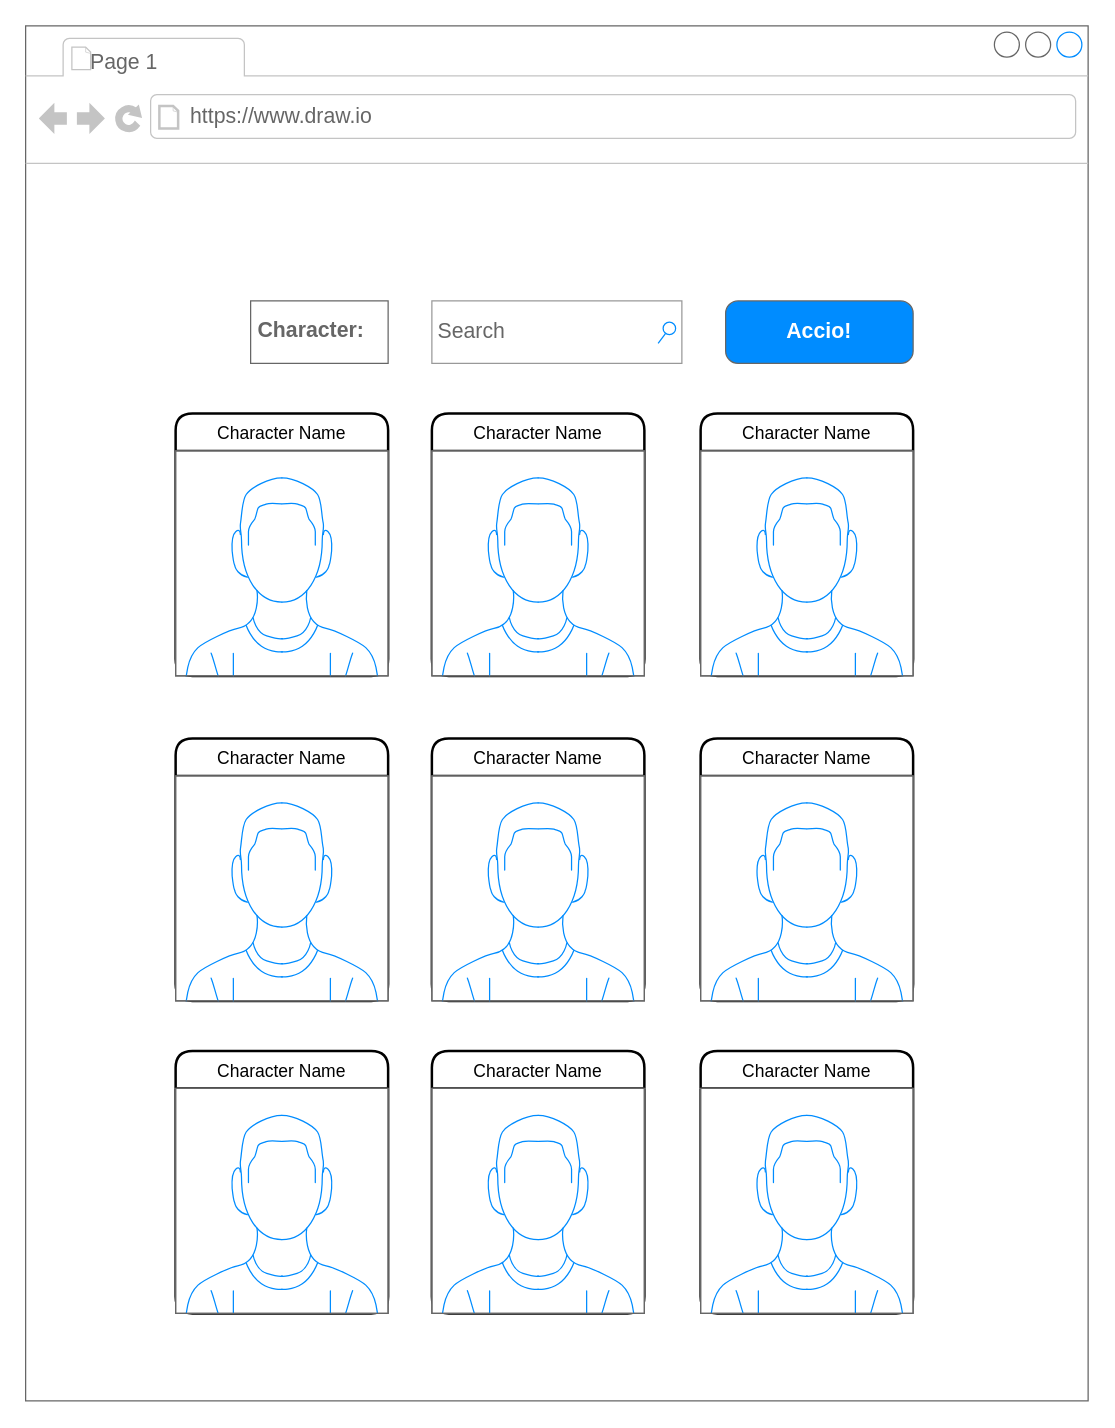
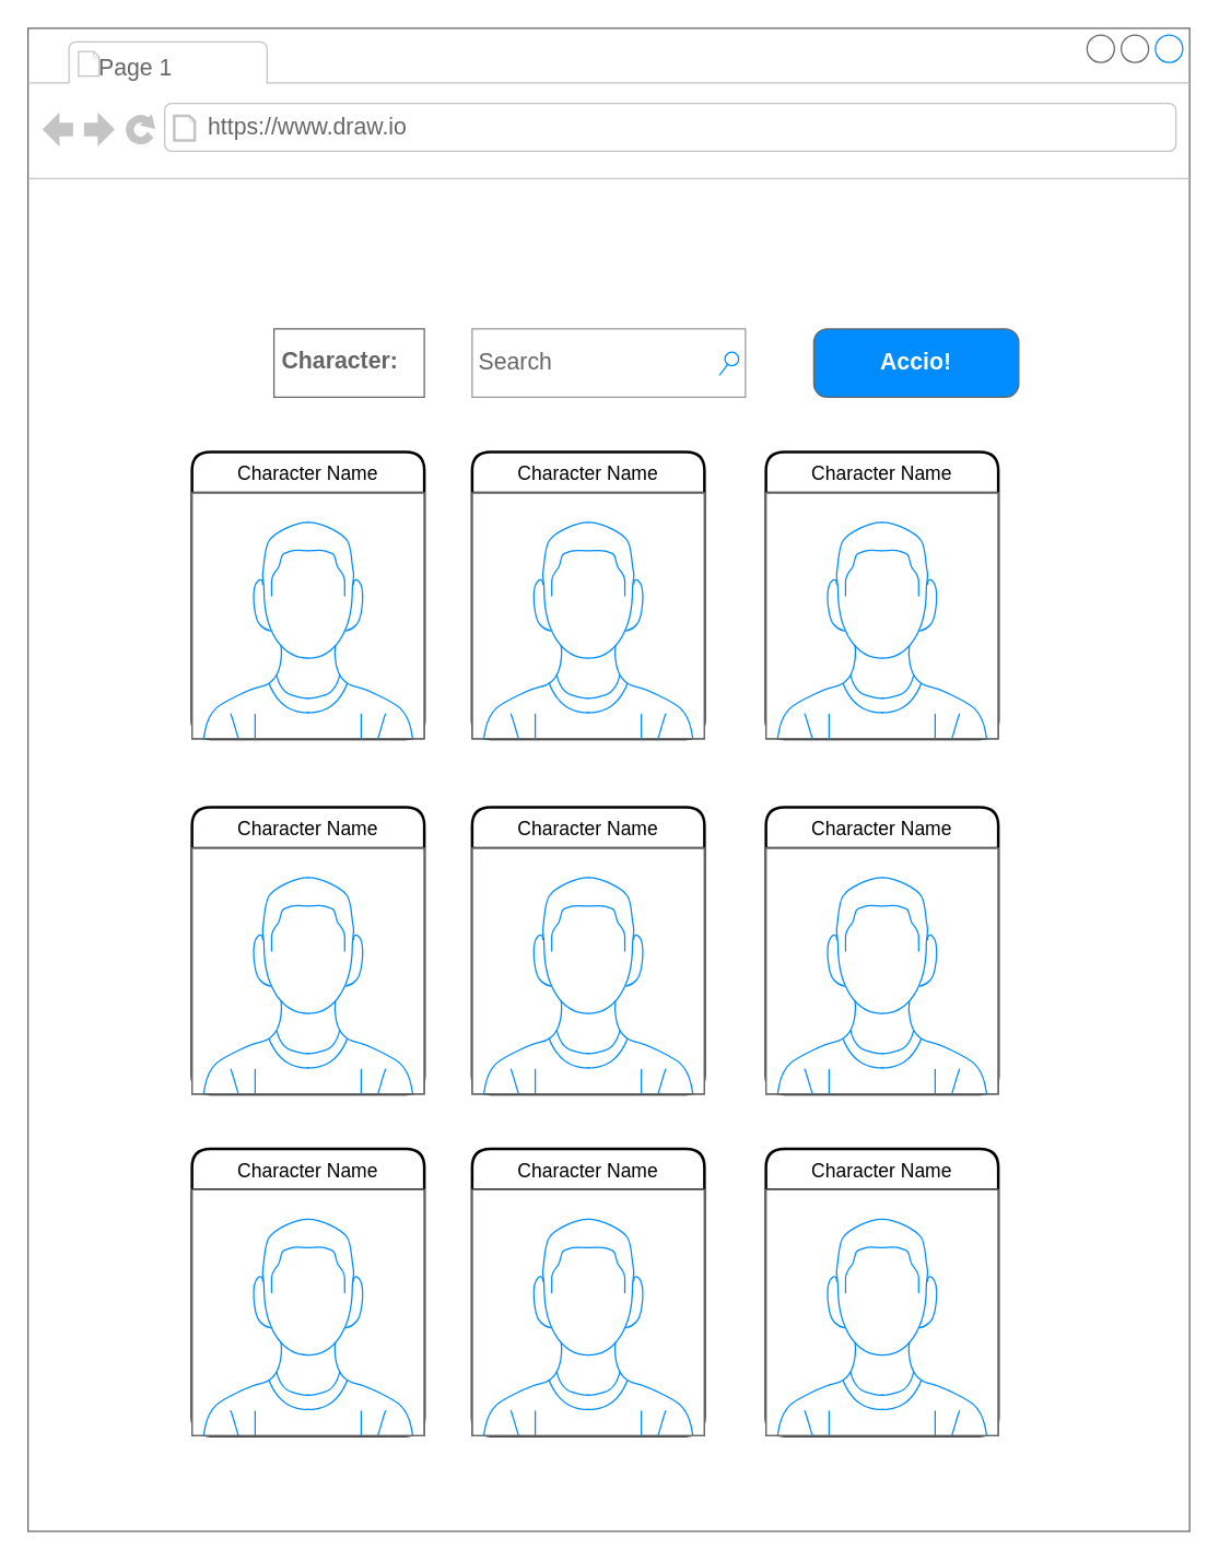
  <mxCell id="0" />
  <mxCell id="1" parent="0" />
  <mxCell id="2" value="" style="strokeWidth=1;shadow=0;dashed=0;align=center;html=1;shape=mxgraph.mockup.containers.browserWindow;rSize=0;strokeColor=#666666;strokeColor2=#008cff;strokeColor3=#c4c4c4;mainText=,;recursiveResize=0;" vertex="1" parent="1"><mxGeometry y="20" width="850" height="1100" as="geometry" x="20" /></mxCell>
  <mxCell id="3" value="Page 1" style="strokeWidth=1;shadow=0;dashed=0;align=center;html=1;shape=mxgraph.mockup.containers.anchor;fontSize=17;fontColor=#666666;align=left;" vertex="1" parent="2"><mxGeometry x="50" y="17" width="110" height="26" as="geometry" /></mxCell>
  <mxCell id="4" value="https://www.draw.io" style="strokeWidth=1;shadow=0;dashed=0;align=center;html=1;shape=mxgraph.mockup.containers.anchor;rSize=0;fontSize=17;fontColor=#666666;align=left;" vertex="1" parent="2"><mxGeometry x="130" y="60" width="250" height="26" as="geometry" /></mxCell>
  <mxCell id="5" value="Character:" style="strokeWidth=1;shadow=0;dashed=0;align=center;html=1;shape=mxgraph.mockup.text.textBox;fontColor=#666666;align=left;fontSize=17;spacingLeft=4;spacingTop=-3;strokeColor=#666666;mainText=;fontStyle=1" vertex="1" parent="2"><mxGeometry x="180" y="220" width="110" height="50" as="geometry" /></mxCell>
  <mxCell id="6" value="Search" style="strokeWidth=1;shadow=0;dashed=0;align=center;html=1;shape=mxgraph.mockup.forms.searchBox;strokeColor=#999999;mainText=;strokeColor2=#008cff;fontColor=#666666;fontSize=17;align=left;spacingLeft=3;" vertex="1" parent="2"><mxGeometry x="325" y="220" width="200" height="50" as="geometry" /></mxCell>
- <mxCell id="7" value="Accio!" style="strokeWidth=1;shadow=0;dashed=0;align=center;html=1;shape=mxgraph.mockup.buttons.button;strokeColor=#666666;fontColor=#ffffff;mainText=;buttonStyle=round;fontSize=17;fontStyle=1;fillColor=#008cff;whiteSpace=wrap;" vertex="1" parent="2"><mxGeometry x="560" y="220" width="150" height="50" as="geometry" /></mxCell>
+ <mxCell id="7" value="Accio!" style="strokeWidth=1;shadow=0;dashed=0;align=center;html=1;shape=mxgraph.mockup.buttons.button;strokeColor=#666666;fontColor=#ffffff;mainText=;buttonStyle=round;fontSize=17;fontStyle=1;fillColor=#008cff;whiteSpace=wrap;" vertex="1" parent="2"><mxGeometry x="575" y="220" width="150" height="50" as="geometry" /></mxCell>
  <mxCell id="8" value="Character Name" style="swimlane;childLayout=stackLayout;horizontal=1;startSize=30;horizontalStack=0;rounded=1;fontSize=14;fontStyle=0;strokeWidth=2;resizeParent=0;resizeLast=1;shadow=0;dashed=0;align=center;" vertex="1" parent="2"><mxGeometry x="120" y="310" width="170" height="210" as="geometry" /></mxCell>
  <mxCell id="9" value="" style="verticalLabelPosition=bottom;shadow=0;dashed=0;align=center;html=1;verticalAlign=top;strokeWidth=1;shape=mxgraph.mockup.containers.userMale;strokeColor=#666666;strokeColor2=#008cff;fontSize=18;" vertex="1" parent="8"><mxGeometry y="30" width="170" height="180" as="geometry" /></mxCell>
  <mxCell id="10" value="Character Name" style="swimlane;childLayout=stackLayout;horizontal=1;startSize=30;horizontalStack=0;rounded=1;fontSize=14;fontStyle=0;strokeWidth=2;resizeParent=0;resizeLast=1;shadow=0;dashed=0;align=center;" vertex="1" parent="2"><mxGeometry x="540" y="570" width="170" height="210" as="geometry" /></mxCell>
  <mxCell id="11" value="" style="verticalLabelPosition=bottom;shadow=0;dashed=0;align=center;html=1;verticalAlign=top;strokeWidth=1;shape=mxgraph.mockup.containers.userMale;strokeColor=#666666;strokeColor2=#008cff;fontSize=18;" vertex="1" parent="10"><mxGeometry y="30" width="170" height="180" as="geometry" /></mxCell>
  <mxCell id="12" value="Character Name" style="swimlane;childLayout=stackLayout;horizontal=1;startSize=30;horizontalStack=0;rounded=1;fontSize=14;fontStyle=0;strokeWidth=2;resizeParent=0;resizeLast=1;shadow=0;dashed=0;align=center;" vertex="1" parent="2"><mxGeometry x="540" y="310" width="170" height="210" as="geometry" /></mxCell>
  <mxCell id="13" value="" style="verticalLabelPosition=bottom;shadow=0;dashed=0;align=center;html=1;verticalAlign=top;strokeWidth=1;shape=mxgraph.mockup.containers.userMale;strokeColor=#666666;strokeColor2=#008cff;fontSize=18;" vertex="1" parent="12"><mxGeometry y="30" width="170" height="180" as="geometry" /></mxCell>
  <mxCell id="14" value="Character Name" style="swimlane;childLayout=stackLayout;horizontal=1;startSize=30;horizontalStack=0;rounded=1;fontSize=14;fontStyle=0;strokeWidth=2;resizeParent=0;resizeLast=1;shadow=0;dashed=0;align=center;" vertex="1" parent="2"><mxGeometry x="120" y="570" width="170" height="210" as="geometry" /></mxCell>
  <mxCell id="15" value="" style="verticalLabelPosition=bottom;shadow=0;dashed=0;align=center;html=1;verticalAlign=top;strokeWidth=1;shape=mxgraph.mockup.containers.userMale;strokeColor=#666666;strokeColor2=#008cff;fontSize=18;" vertex="1" parent="14"><mxGeometry y="30" width="170" height="180" as="geometry" /></mxCell>
  <mxCell id="16" value="Character Name" style="swimlane;childLayout=stackLayout;horizontal=1;startSize=30;horizontalStack=0;rounded=1;fontSize=14;fontStyle=0;strokeWidth=2;resizeParent=0;resizeLast=1;shadow=0;dashed=0;align=center;" vertex="1" parent="2"><mxGeometry x="325" y="570" width="170" height="210" as="geometry" /></mxCell>
  <mxCell id="17" value="" style="verticalLabelPosition=bottom;shadow=0;dashed=0;align=center;html=1;verticalAlign=top;strokeWidth=1;shape=mxgraph.mockup.containers.userMale;strokeColor=#666666;strokeColor2=#008cff;fontSize=18;" vertex="1" parent="16"><mxGeometry y="30" width="170" height="180" as="geometry" /></mxCell>
  <mxCell id="18" value="Character Name" style="swimlane;childLayout=stackLayout;horizontal=1;startSize=30;horizontalStack=0;rounded=1;fontSize=14;fontStyle=0;strokeWidth=2;resizeParent=0;resizeLast=1;shadow=0;dashed=0;align=center;" vertex="1" parent="2"><mxGeometry x="325" y="310" width="170" height="210" as="geometry" /></mxCell>
  <mxCell id="19" value="" style="verticalLabelPosition=bottom;shadow=0;dashed=0;align=center;html=1;verticalAlign=top;strokeWidth=1;shape=mxgraph.mockup.containers.userMale;strokeColor=#666666;strokeColor2=#008cff;fontSize=18;" vertex="1" parent="18"><mxGeometry y="30" width="170" height="180" as="geometry" /></mxCell>
  <mxCell id="20" value="Character Name" style="swimlane;childLayout=stackLayout;horizontal=1;startSize=30;horizontalStack=0;rounded=1;fontSize=14;fontStyle=0;strokeWidth=2;resizeParent=0;resizeLast=1;shadow=0;dashed=0;align=center;" vertex="1" parent="2"><mxGeometry x="120" y="820" width="170" height="210" as="geometry" /></mxCell>
  <mxCell id="21" value="" style="verticalLabelPosition=bottom;shadow=0;dashed=0;align=center;html=1;verticalAlign=top;strokeWidth=1;shape=mxgraph.mockup.containers.userMale;strokeColor=#666666;strokeColor2=#008cff;fontSize=18;" vertex="1" parent="20"><mxGeometry y="30" width="170" height="180" as="geometry" /></mxCell>
  <mxCell id="22" value="Character Name" style="swimlane;childLayout=stackLayout;horizontal=1;startSize=30;horizontalStack=0;rounded=1;fontSize=14;fontStyle=0;strokeWidth=2;resizeParent=0;resizeLast=1;shadow=0;dashed=0;align=center;" vertex="1" parent="2"><mxGeometry x="325" y="820" width="170" height="210" as="geometry" /></mxCell>
  <mxCell id="23" value="" style="verticalLabelPosition=bottom;shadow=0;dashed=0;align=center;html=1;verticalAlign=top;strokeWidth=1;shape=mxgraph.mockup.containers.userMale;strokeColor=#666666;strokeColor2=#008cff;fontSize=18;" vertex="1" parent="22"><mxGeometry y="30" width="170" height="180" as="geometry" /></mxCell>
  <mxCell id="24" value="Character Name" style="swimlane;childLayout=stackLayout;horizontal=1;startSize=30;horizontalStack=0;rounded=1;fontSize=14;fontStyle=0;strokeWidth=2;resizeParent=0;resizeLast=1;shadow=0;dashed=0;align=center;" vertex="1" parent="2"><mxGeometry x="540" y="820" width="170" height="210" as="geometry" /></mxCell>
  <mxCell id="25" value="" style="verticalLabelPosition=bottom;shadow=0;dashed=0;align=center;html=1;verticalAlign=top;strokeWidth=1;shape=mxgraph.mockup.containers.userMale;strokeColor=#666666;strokeColor2=#008cff;fontSize=18;" vertex="1" parent="24"><mxGeometry y="30" width="170" height="180" as="geometry" /></mxCell>
